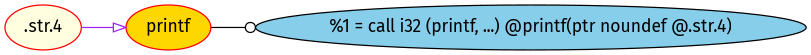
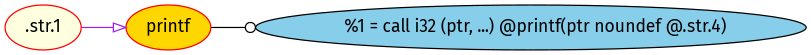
  digraph {
    fontname="Fira Sans"
    rankdir=LR
    node [color=red fontname="Fira Sans" style=filled]
    edge [fontname="Fira Sans"]
-   ".str.4" [fillcolor=lightyellow]
+   ".str.4" [fillcolor=lightyellow label=".str.1"]
    printf [fillcolor=gold]
-   "  %1 = call i32 (ptr, ...) @printf(ptr noundef @.str.4)" [fillcolor=skyblue label="%1 = call i32 (printf, ...) @printf(ptr noundef @.str.4)" color=""]
+   "  %1 = call i32 (ptr, ...) @printf(ptr noundef @.str.4)" [fillcolor=skyblue color=""]
    ".str.4" -> printf [arrowhead=onormal color=purple]
    printf -> "  %1 = call i32 (ptr, ...) @printf(ptr noundef @.str.4)" [arrowhead=odot color=black]
  }
